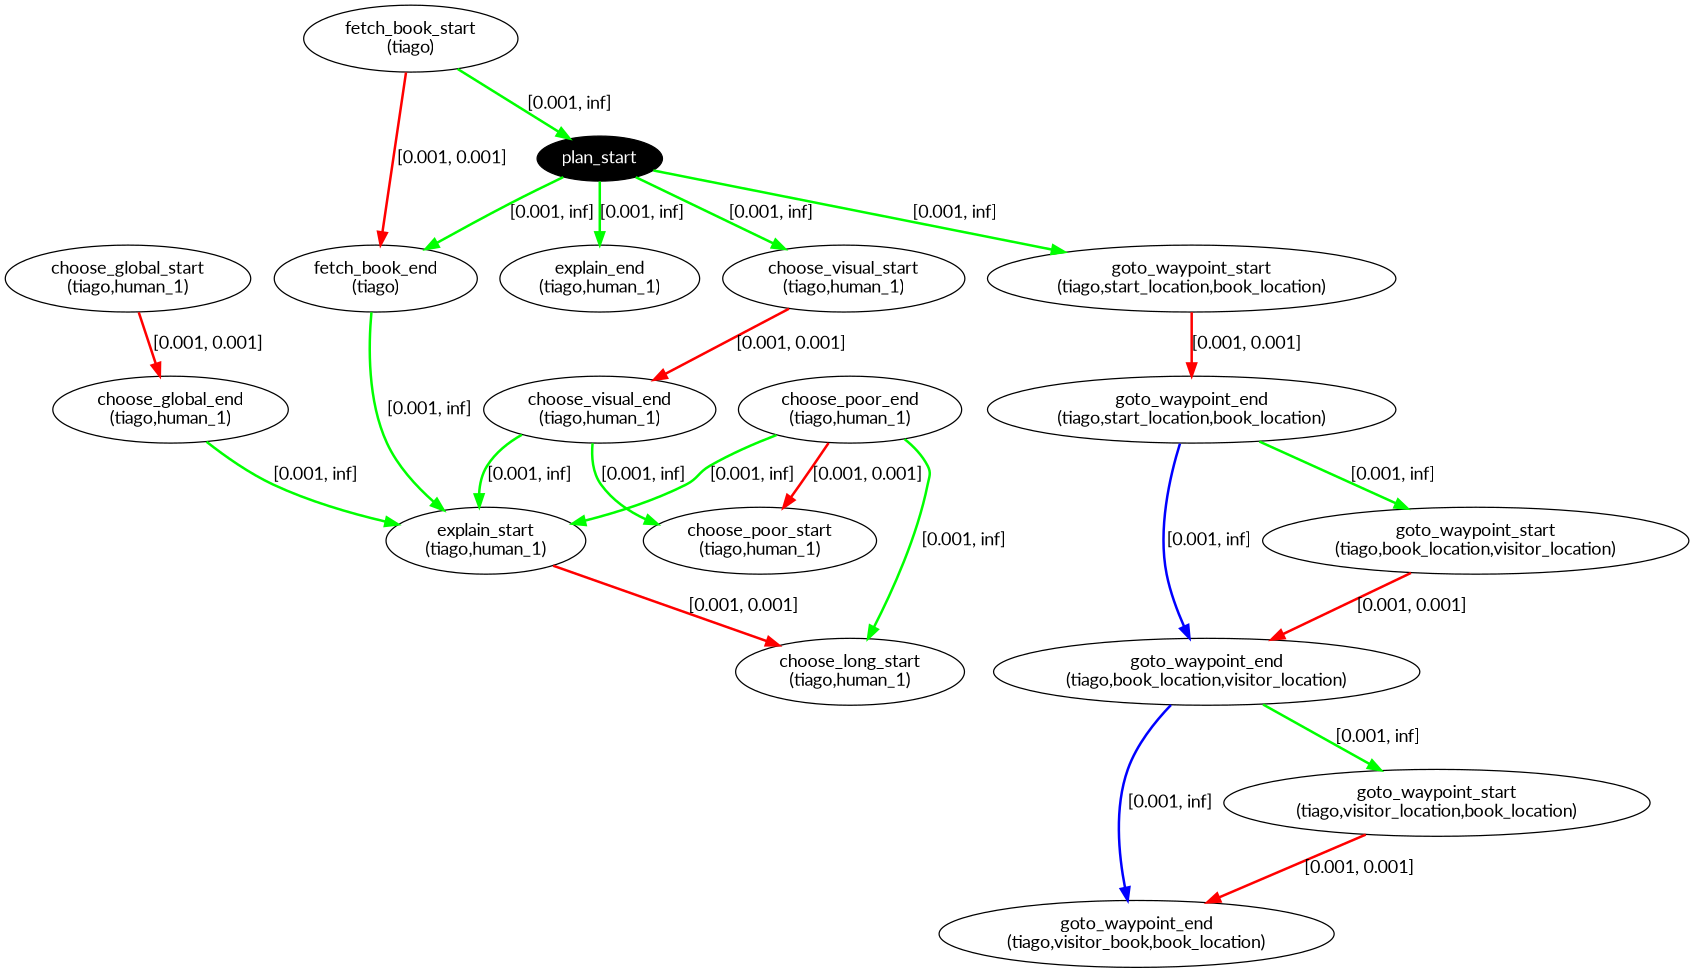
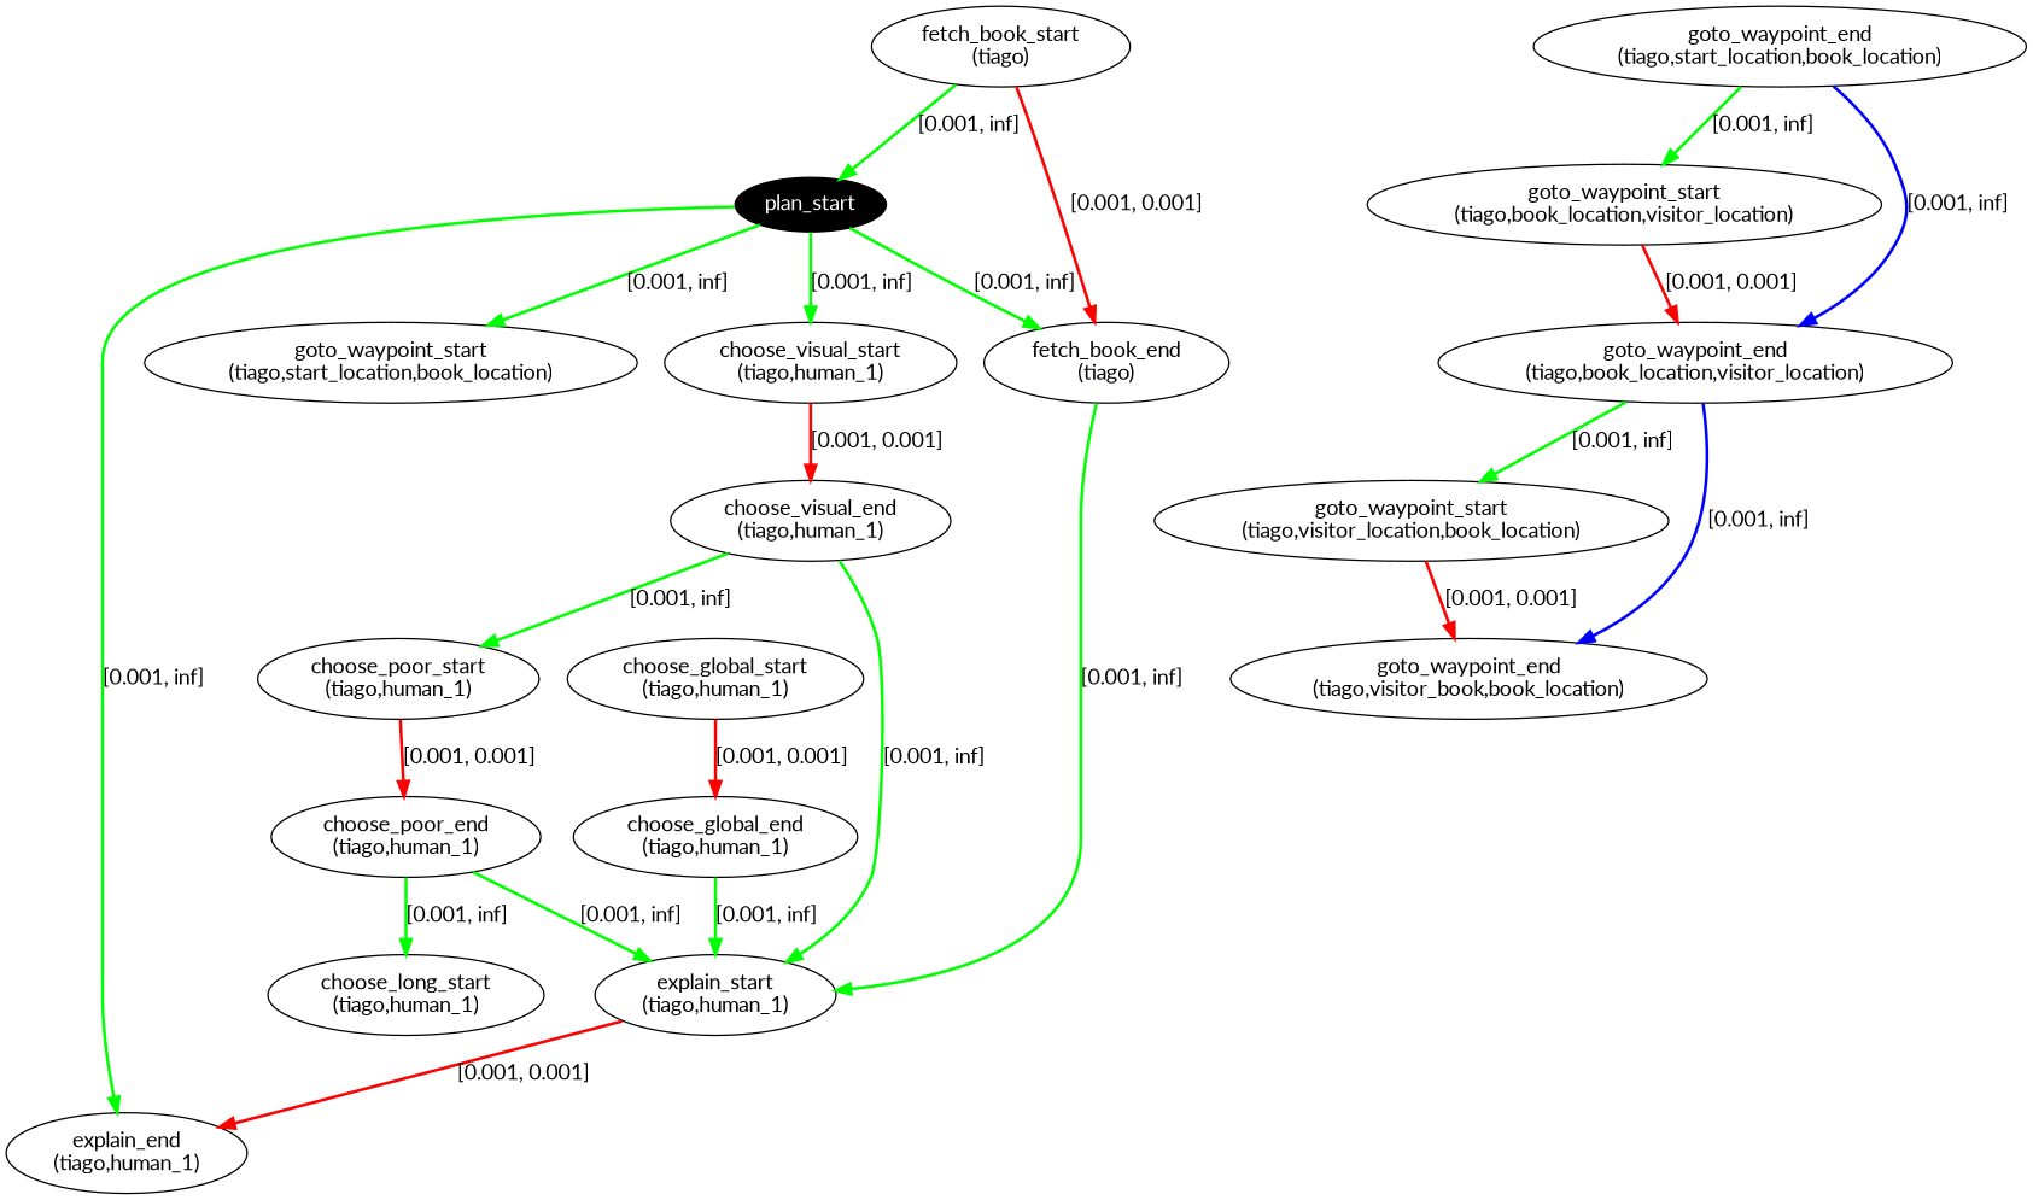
  digraph {
    fontname=Lato
    node [fontname=Lato]
    edge [color=green fontname=Lato penwidth=2]
    n1 [fillcolor=black fontcolor=white label=plan_start style=filled]
    n2 [label="goto_waypoint_start\n(tiago,start_location,book_location)"]
    n3 [label="fetch_book_end\n(tiago)"]
    n4 [label="choose_visual_start\n(tiago,human_1)"]
    n5 [label="explain_end\n(tiago,human_1)"]
    n6 [label="goto_waypoint_end\n(tiago,start_location,book_location)"]
    n7 [label="fetch_book_start\n(tiago)"]
    n8 [label="explain_start\n(tiago,human_1)"]
    n9 [label="choose_visual_end\n(tiago,human_1)"]
    n10 [label="goto_waypoint_start\n(tiago,book_location,visitor_location)"]
    n11 [label="goto_waypoint_end\n(tiago,book_location,visitor_location)"]
    n12 [label="goto_waypoint_start\n(tiago,visitor_location,book_location)"]
    n13 [label="goto_waypoint_end\n(tiago,visitor_book,book_location)"]
    n14 [label="choose_poor_start\n(tiago,human_1)"]
    n15 [label="choose_poor_end\n(tiago,human_1)"]
    n16 [label="choose_long_start\n(tiago,human_1)"]
    n17 [label="choose_global_start\n(tiago,human_1)"]
    n18 [label="choose_global_end\n(tiago,human_1)"]
    n1 -> n2 [label="[0.001, inf]"]
    n1 -> n3 [label="[0.001, inf]"]
    n1 -> n4 [label="[0.001, inf]"]
    n1 -> n5 [label="[0.001, inf]"]
-   n2 -> n6 [color=red label="[0.001, 0.001]"]
    n3 -> n8 [label="[0.001, inf]"]
    n4 -> n9 [color=red label="[0.001, 0.001]"]
    n6 -> n10 [label="[0.001, inf]"]
    n6 -> n11 [color=blue label="[0.001, inf]"]
    n7 -> n1 [label="[0.001, inf]"]
    n7 -> n3 [color=red label="[0.001, 0.001]"]
-   n8 -> n16 [color=red label="[0.001, 0.001]"]
+   n8 -> n5 [color=red label="[0.001, 0.001]"]
    n9 -> n8 [label="[0.001, inf]"]
    n9 -> n14 [label="[0.001, inf]"]
    n10 -> n11 [color=red label="[0.001, 0.001]"]
    n11 -> n12 [label="[0.001, inf]"]
    n11 -> n13 [color=blue label="[0.001, inf]"]
    n12 -> n13 [color=red label="[0.001, 0.001]"]
-   n15 -> n14 [color=red label="[0.001, 0.001]"]
+   n14 -> n15 [color=red label="[0.001, 0.001]"]
    n15 -> n8 [label="[0.001, inf]"]
    n15 -> n16 [label="[0.001, inf]"]
    n17 -> n18 [color=red label="[0.001, 0.001]"]
    n18 -> n8 [label="[0.001, inf]"]
  }
